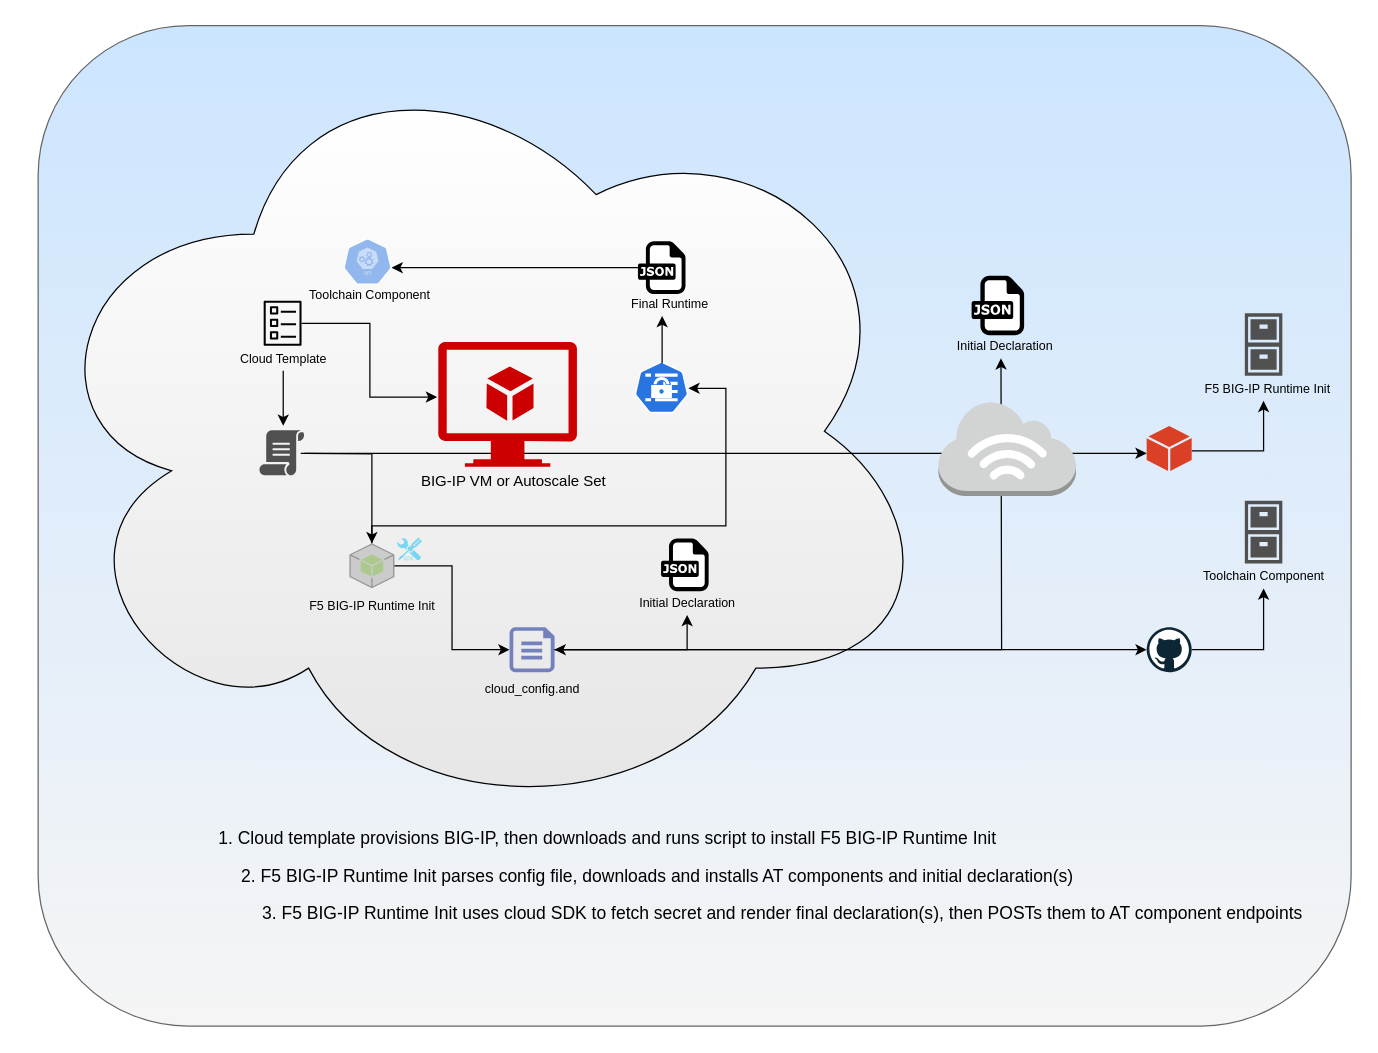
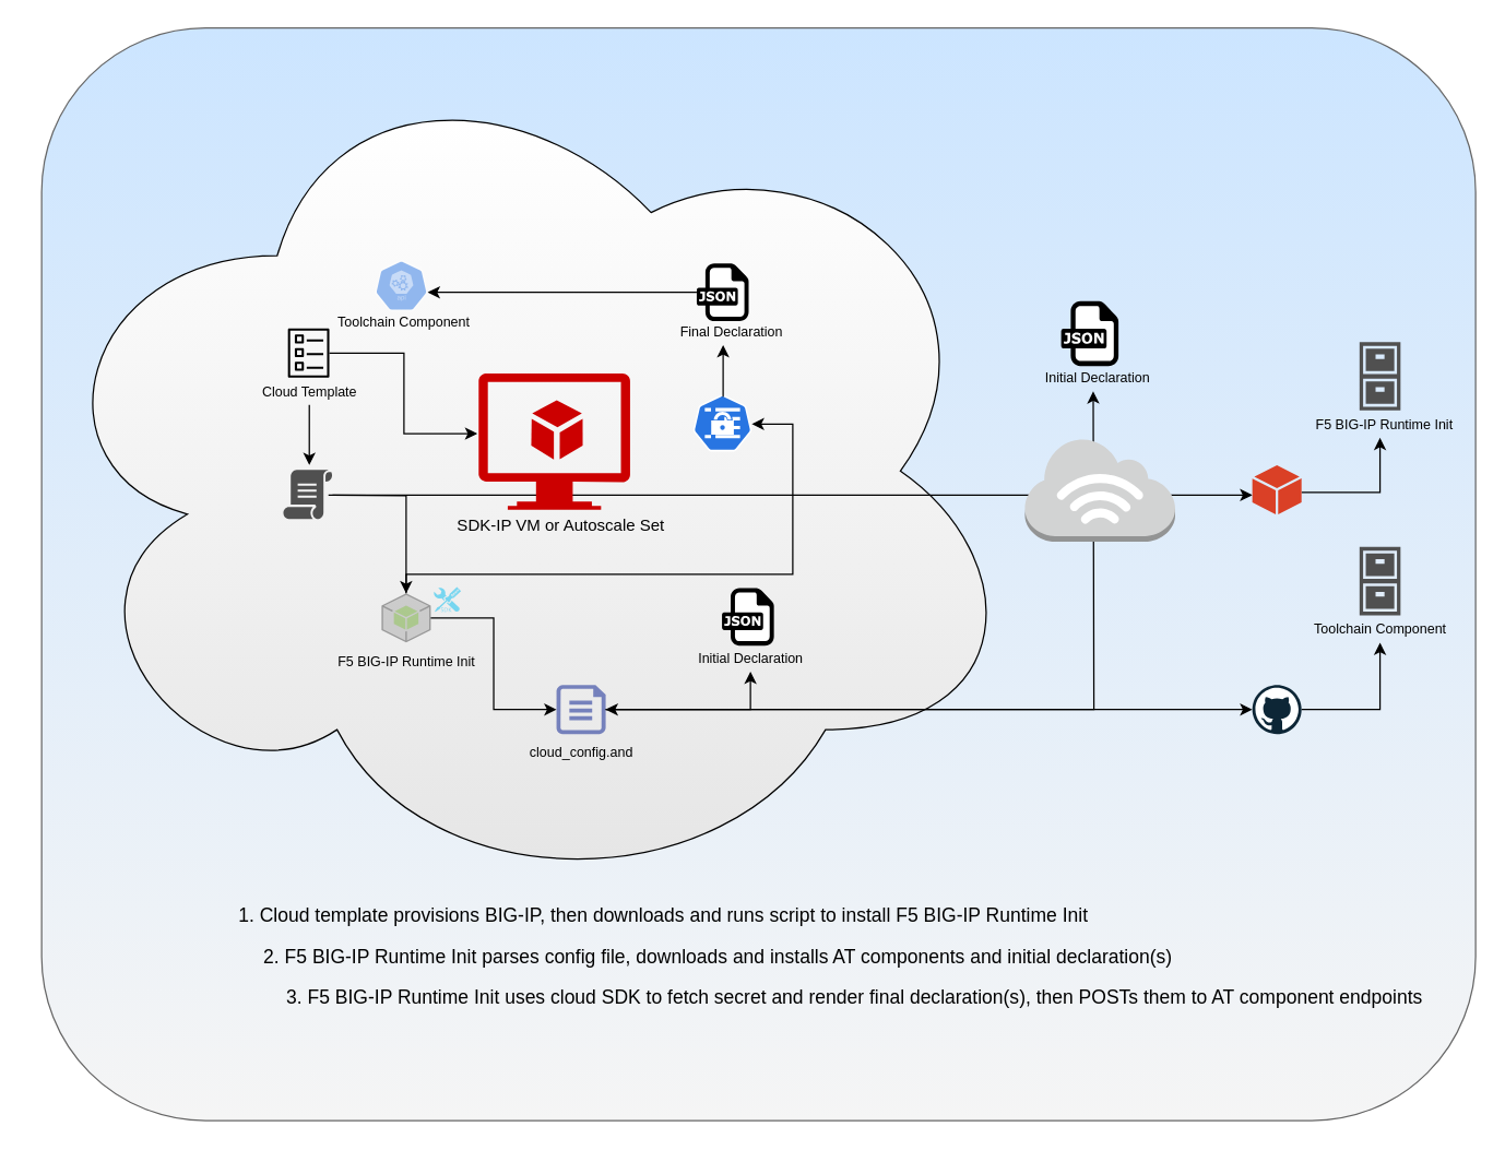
  <mxCell id="0" />
  <mxCell id="1" parent="0" />
  <mxCell id="2" value="&lt;font style=&quot;font-size: 10px&quot;&gt;Cloud SDK&lt;/font&gt;" style="whiteSpace=wrap;html=1;rounded=1;fillColor=#f5f5f5;strokeColor=#666666;fontColor=#333333;gradientColor=#CCE5FF;gradientDirection=north;" vertex="1" parent="1"><mxGeometry x="30" y="20" width="1050" height="800" as="geometry" /></mxCell>
  <mxCell id="3" value="" style="ellipse;shape=cloud;whiteSpace=wrap;html=1;gradientColor=#E6E6E6;gradientDirection=south;" vertex="1" parent="1"><mxGeometry x="20" y="28.82" width="730" height="631.18" as="geometry" /></mxCell>
  <mxCell id="4" value="" style="group" vertex="1" connectable="0" parent="1"><mxGeometry x="180" y="230" width="100" height="75.5" as="geometry" /></mxCell>
  <mxCell id="5" value="" style="outlineConnect=0;fontColor=#232F3E;gradientColor=none;fillColor=#000000;strokeColor=none;dashed=0;verticalLabelPosition=bottom;verticalAlign=top;align=center;html=1;fontSize=12;fontStyle=0;pointerEvents=1;shape=mxgraph.aws4.template;" vertex="1" parent="4"><mxGeometry x="27.5" y="10" width="36" height="36" as="geometry" /></mxCell>
  <mxCell id="6" value="&lt;font style=&quot;font-size: 10px&quot;&gt;Cloud Template&lt;/font&gt;" style="text;html=1;resizable=0;autosize=1;align=center;verticalAlign=middle;points=[];fillColor=none;strokeColor=none;rounded=0;opacity=50;" vertex="1" parent="4"><mxGeometry x="5.5" y="46" width="80" height="20" as="geometry" /></mxCell>
  <mxCell id="7" value="" style="group" vertex="1" connectable="0" parent="1"><mxGeometry x="190" y="333.56" width="70" height="69" as="geometry" /></mxCell>
  <mxCell id="8" value="" style="pointerEvents=1;shadow=0;dashed=0;html=1;strokeColor=none;fillColor=#505050;labelPosition=center;verticalLabelPosition=bottom;verticalAlign=top;outlineConnect=0;align=center;shape=mxgraph.office.concepts.script;" vertex="1" parent="7"><mxGeometry x="17" y="10" width="36" height="36" as="geometry" /></mxCell>
  <mxCell id="9" value="" style="group" vertex="1" connectable="0" parent="1"><mxGeometry x="370" y="490" width="110" height="70" as="geometry" /></mxCell>
  <mxCell id="10" value="" style="group" vertex="1" connectable="0" parent="9"><mxGeometry width="110" height="70" as="geometry" /></mxCell>
  <mxCell id="11" value="" style="pointerEvents=1;shadow=0;dashed=0;html=1;strokeColor=none;labelPosition=center;verticalLabelPosition=bottom;verticalAlign=top;align=center;fillColor=#00188D;shape=mxgraph.azure.file;rounded=1;opacity=50;" vertex="1" parent="10"><mxGeometry x="37" y="11" width="36" height="36" as="geometry" /></mxCell>
  <mxCell id="12" value="&lt;font style=&quot;font-size: 10px&quot;&gt;cloud_config.and&lt;/font&gt;" style="text;html=1;align=center;verticalAlign=middle;resizable=0;points=[];autosize=1;" vertex="1" parent="10"><mxGeometry x="5" y="50" width="100" height="20" as="geometry" /></mxCell>
  <mxCell id="13" value="" style="group" vertex="1" connectable="0" parent="1"><mxGeometry x="500" y="286.38" width="50" height="65.8" as="geometry" /></mxCell>
  <mxCell id="14" value="" style="group" vertex="1" connectable="0" parent="13"><mxGeometry width="50" height="65.8" as="geometry" /></mxCell>
  <mxCell id="15" value="" style="html=1;dashed=0;whitespace=wrap;fillColor=#2875E2;strokeColor=#ffffff;points=[[0.005,0.63,0],[0.1,0.2,0],[0.9,0.2,0],[0.5,0,0],[0.995,0.63,0],[0.72,0.99,0],[0.5,1,0],[0.28,0.99,0]];shape=mxgraph.kubernetes.icon;prIcon=secret" vertex="1" parent="14"><mxGeometry x="7" width="43" height="45.8" as="geometry" /></mxCell>
  <mxCell id="16" value="" style="group" vertex="1" connectable="0" parent="1"><mxGeometry x="239.997" y="190" width="110" height="55.003" as="geometry" /></mxCell>
  <mxCell id="17" value="" style="group" vertex="1" connectable="0" parent="16"><mxGeometry x="30.093" width="35" height="35" as="geometry" /></mxCell>
  <mxCell id="18" value="" style="group" vertex="1" connectable="0" parent="17"><mxGeometry width="28" height="28" as="geometry" /></mxCell>
  <mxCell id="19" value="" style="group" vertex="1" connectable="0" parent="18"><mxGeometry width="46.667" height="52.889" as="geometry" /></mxCell>
  <mxCell id="20" value="" style="html=1;dashed=0;whitespace=wrap;fillColor=#2875E2;strokeColor=#ffffff;points=[[0.005,0.63,0],[0.1,0.2,0],[0.9,0.2,0],[0.5,0,0],[0.995,0.63,0],[0.72,0.99,0],[0.5,1,0],[0.28,0.99,0]];shape=mxgraph.kubernetes.icon;prIcon=api;rounded=1;opacity=50;" vertex="1" parent="19"><mxGeometry x="3.889" width="38.889" height="37.333" as="geometry" /></mxCell>
  <mxCell id="21" value="&lt;span style=&quot;font-size: 10px&quot;&gt;Toolchain Component&lt;/span&gt;" style="text;html=1;align=center;verticalAlign=middle;resizable=0;points=[];autosize=1;" vertex="1" parent="16"><mxGeometry y="35.003" width="110" height="20" as="geometry" /></mxCell>
  <mxCell id="22" value="" style="group" vertex="1" connectable="0" parent="1"><mxGeometry x="250" y="415" width="106.91" height="78.743" as="geometry" /></mxCell>
  <mxCell id="23" value="" style="group" vertex="1" connectable="0" parent="22"><mxGeometry width="106.91" height="78.743" as="geometry" /></mxCell>
  <mxCell id="24" value="" style="group" vertex="1" connectable="0" parent="23"><mxGeometry width="106.91" height="78.743" as="geometry" /></mxCell>
  <mxCell id="25" value="" style="group" vertex="1" connectable="0" parent="24"><mxGeometry width="106.91" height="78.743" as="geometry" /></mxCell>
  <mxCell id="26" value="" style="group" vertex="1" connectable="0" parent="25"><mxGeometry width="106.91" height="78.743" as="geometry" /></mxCell>
  <mxCell id="27" value="" style="outlineConnect=0;dashed=0;verticalLabelPosition=bottom;verticalAlign=top;align=center;html=1;shape=mxgraph.aws3.android;fillColor=#8CC64F;gradientColor=none;rounded=1;opacity=50;" vertex="1" parent="26"><mxGeometry x="28.91" y="18.93" width="36" height="36" as="geometry" /></mxCell>
  <mxCell id="28" value="&lt;font style=&quot;font-size: 10px&quot;&gt;F5 BIG-IP Runtime Init&lt;/font&gt;" style="text;html=1;align=center;verticalAlign=middle;resizable=0;points=[];autosize=1;" vertex="1" parent="26"><mxGeometry x="-13.09" y="58.743" width="120" height="20" as="geometry" /></mxCell>
  <mxCell id="29" value="" style="verticalLabelPosition=bottom;html=1;verticalAlign=top;align=center;strokeColor=none;fillColor=#00BEF2;shape=mxgraph.azure.azure_sdk;rounded=1;opacity=50;" vertex="1" parent="22"><mxGeometry x="67" y="14.39" width="20.09" height="18.26" as="geometry" /></mxCell>
  <mxCell id="30" style="edgeStyle=orthogonalEdgeStyle;rounded=0;orthogonalLoop=1;jettySize=auto;html=1;entryX=-0.009;entryY=0.441;entryDx=0;entryDy=0;entryPerimeter=0;" edge="1" parent="1" source="5" target="44"><mxGeometry relative="1" as="geometry" /></mxCell>
  <mxCell id="31" style="edgeStyle=orthogonalEdgeStyle;rounded=0;orthogonalLoop=1;jettySize=auto;html=1;" edge="1" parent="1" target="27"><mxGeometry relative="1" as="geometry"><mxPoint x="243" y="362" as="sourcePoint" /></mxGeometry></mxCell>
  <mxCell id="32" style="edgeStyle=orthogonalEdgeStyle;rounded=0;orthogonalLoop=1;jettySize=auto;html=1;entryX=0;entryY=0.5;entryDx=0;entryDy=0;entryPerimeter=0;" edge="1" parent="1" source="27" target="11"><mxGeometry relative="1" as="geometry" /></mxCell>
  <mxCell id="33" style="edgeStyle=orthogonalEdgeStyle;rounded=0;orthogonalLoop=1;jettySize=auto;html=1;" edge="1" parent="1" source="77" target="75"><mxGeometry relative="1" as="geometry"><mxPoint x="1010" y="480" as="targetPoint" /></mxGeometry></mxCell>
  <mxCell id="34" style="edgeStyle=orthogonalEdgeStyle;rounded=0;orthogonalLoop=1;jettySize=auto;html=1;startArrow=classic;startFill=1;" edge="1" parent="1" source="11"><mxGeometry relative="1" as="geometry"><mxPoint x="800" y="286" as="targetPoint" /></mxGeometry></mxCell>
  <mxCell id="35" style="edgeStyle=orthogonalEdgeStyle;rounded=0;orthogonalLoop=1;jettySize=auto;html=1;" edge="1" parent="1" source="11" target="61"><mxGeometry relative="1" as="geometry" /></mxCell>
  <mxCell id="36" style="edgeStyle=orthogonalEdgeStyle;rounded=0;orthogonalLoop=1;jettySize=auto;html=1;entryX=1;entryY=0.516;entryDx=0;entryDy=0;entryPerimeter=0;" edge="1" parent="1" source="27" target="15"><mxGeometry relative="1" as="geometry"><mxPoint x="580" y="330" as="targetPoint" /><Array as="points"><mxPoint x="297" y="420" /><mxPoint x="580" y="420" /><mxPoint x="580" y="310" /></Array></mxGeometry></mxCell>
  <mxCell id="37" style="edgeStyle=orthogonalEdgeStyle;rounded=0;orthogonalLoop=1;jettySize=auto;html=1;" edge="1" parent="1" target="56"><mxGeometry relative="1" as="geometry"><mxPoint x="529" y="290" as="sourcePoint" /><Array as="points"><mxPoint x="529" y="252" /></Array></mxGeometry></mxCell>
  <mxCell id="38" style="edgeStyle=orthogonalEdgeStyle;rounded=0;orthogonalLoop=1;jettySize=auto;html=1;entryX=0.995;entryY=0.63;entryDx=0;entryDy=0;entryPerimeter=0;" edge="1" parent="1" source="55" target="20"><mxGeometry relative="1" as="geometry" /></mxCell>
  <mxCell id="39" style="edgeStyle=orthogonalEdgeStyle;rounded=0;orthogonalLoop=1;jettySize=auto;html=1;" edge="1" parent="1"><mxGeometry relative="1" as="geometry"><mxPoint x="226" y="296" as="sourcePoint" /><mxPoint x="226" y="340" as="targetPoint" /></mxGeometry></mxCell>
  <mxCell id="40" style="edgeStyle=orthogonalEdgeStyle;rounded=0;orthogonalLoop=1;jettySize=auto;html=1;" edge="1" parent="1" source="11" target="77"><mxGeometry relative="1" as="geometry"><mxPoint x="443" y="519" as="sourcePoint" /><mxPoint x="1010" y="470" as="targetPoint" /></mxGeometry></mxCell>
  <mxCell id="41" style="edgeStyle=orthogonalEdgeStyle;rounded=0;orthogonalLoop=1;jettySize=auto;html=1;" edge="1" parent="1" source="79"><mxGeometry relative="1" as="geometry"><mxPoint x="1010" y="320" as="targetPoint" /><Array as="points"><mxPoint x="1010" y="360" /></Array></mxGeometry></mxCell>
  <mxCell id="42" style="edgeStyle=orthogonalEdgeStyle;rounded=0;orthogonalLoop=1;jettySize=auto;html=1;" edge="1" parent="1" target="79"><mxGeometry relative="1" as="geometry"><mxPoint x="240" y="362" as="sourcePoint" /><mxPoint x="1010" y="320" as="targetPoint" /><Array as="points"><mxPoint x="710" y="362" /><mxPoint x="710" y="362" /></Array></mxGeometry></mxCell>
  <mxCell id="43" value="" style="group" vertex="1" connectable="0" parent="1"><mxGeometry x="350" y="273" width="139.998" height="121.63" as="geometry" /></mxCell>
  <mxCell id="44" value="" style="aspect=fixed;pointerEvents=1;shadow=0;dashed=0;html=1;strokeColor=none;labelPosition=center;verticalLabelPosition=bottom;verticalAlign=top;align=center;fillColor=#CC0000;shape=mxgraph.azure.virtual_machine_feature" vertex="1" parent="43"><mxGeometry width="110.884" height="99.792" as="geometry" /></mxCell>
- <mxCell id="45" value="BIG-IP VM or Autoscale Set" style="text;html=1;align=center;verticalAlign=middle;resizable=0;points=[];autosize=1;" vertex="1" parent="43"><mxGeometry x="-20.002" y="101.627" width="160" height="20" as="geometry" /></mxCell>
+ <mxCell id="45" value="SDK-IP VM or Autoscale Set" style="text;html=1;align=center;verticalAlign=middle;resizable=0;points=[];autosize=1;" vertex="1" parent="43"><mxGeometry x="-20.002" y="101.627" width="160" height="20" as="geometry" /></mxCell>
  <mxCell id="46" value="" style="group" vertex="1" connectable="0" parent="1"><mxGeometry x="750" y="320" width="110" height="96.13" as="geometry" /></mxCell>
  <mxCell id="47" value="" style="outlineConnect=0;dashed=0;verticalLabelPosition=bottom;verticalAlign=top;align=center;html=1;shape=mxgraph.aws3.internet_3;fillColor=#D2D3D3;gradientColor=none;" vertex="1" parent="46"><mxGeometry width="110" height="76.13" as="geometry" /></mxCell>
  <mxCell id="48" value="&lt;font style=&quot;font-size: 14px&quot;&gt;1. Cloud template provisions BIG-IP, then downloads and runs script to install F5 BIG-IP Runtime Init&lt;/font&gt;" style="text;html=1;resizable=0;autosize=1;align=center;verticalAlign=middle;points=[];fillColor=none;strokeColor=none;rounded=0;" vertex="1" parent="1"><mxGeometry x="165" y="660" width="640" height="20" as="geometry" /></mxCell>
  <mxCell id="49" value="&lt;font style=&quot;font-size: 14px&quot;&gt;2. F5 BIG-IP Runtime Init parses config file, downloads and installs AT components and initial declaration(s)&lt;/font&gt;" style="text;html=1;resizable=0;autosize=1;align=center;verticalAlign=middle;points=[];fillColor=none;strokeColor=none;rounded=0;" vertex="1" parent="1"><mxGeometry x="185" y="690" width="680" height="20" as="geometry" /></mxCell>
  <mxCell id="50" value="&lt;font style=&quot;font-size: 14px&quot;&gt;3. F5 BIG-IP Runtime Init uses cloud SDK to fetch secret and render final declaration(s), then POSTs them to AT component endpoints&lt;/font&gt;" style="text;html=1;resizable=0;autosize=1;align=center;verticalAlign=middle;points=[];fillColor=none;strokeColor=none;rounded=0;" vertex="1" parent="1"><mxGeometry x="200" y="720" width="850" height="20" as="geometry" /></mxCell>
  <mxCell id="51" value="" style="group" vertex="1" connectable="0" parent="1"><mxGeometry x="490" y="208.74" width="99.88" height="70" as="geometry" /></mxCell>
  <mxCell id="52" value="" style="group" vertex="1" connectable="0" parent="51"><mxGeometry x="22.88" width="77" height="70" as="geometry" /></mxCell>
  <mxCell id="53" value="" style="group" vertex="1" connectable="0" parent="52"><mxGeometry x="-11.38" y="-16.38" width="77" height="60" as="geometry" /></mxCell>
  <mxCell id="54" value="" style="group" vertex="1" connectable="0" parent="53"><mxGeometry width="77" height="60" as="geometry" /></mxCell>
  <mxCell id="55" value="" style="dashed=0;outlineConnect=0;html=1;align=center;labelPosition=center;verticalLabelPosition=bottom;verticalAlign=top;shape=mxgraph.weblogos.json" vertex="1" parent="54"><mxGeometry x="8.153" width="38.047" height="42.215" as="geometry" /></mxCell>
- <mxCell id="56" value="&lt;font style=&quot;font-size: 10px&quot;&gt;Final Runtime&lt;/font&gt;" style="text;html=1;align=center;verticalAlign=middle;resizable=0;points=[];autosize=1;" vertex="1" parent="51"><mxGeometry y="23.374" width="90" height="20" as="geometry" /></mxCell>
+ <mxCell id="56" value="&lt;font style=&quot;font-size: 10px&quot;&gt;Final Declaration&lt;/font&gt;" style="text;html=1;align=center;verticalAlign=middle;resizable=0;points=[];autosize=1;" vertex="1" parent="51"><mxGeometry y="23.374" width="90" height="20" as="geometry" /></mxCell>
  <mxCell id="57" value="" style="group" vertex="1" connectable="0" parent="1"><mxGeometry x="504" y="430" width="93" height="61.204" as="geometry" /></mxCell>
  <mxCell id="58" value="" style="group" vertex="1" connectable="0" parent="57"><mxGeometry width="93" height="61.204" as="geometry" /></mxCell>
  <mxCell id="59" value="" style="group" vertex="1" connectable="0" parent="58"><mxGeometry x="16" width="77" height="60" as="geometry" /></mxCell>
  <mxCell id="60" value="" style="dashed=0;outlineConnect=0;html=1;align=center;labelPosition=center;verticalLabelPosition=bottom;verticalAlign=top;shape=mxgraph.weblogos.json" vertex="1" parent="59"><mxGeometry x="8.153" width="38.047" height="42.215" as="geometry" /></mxCell>
  <mxCell id="61" value="&lt;font style=&quot;font-size: 10px&quot;&gt;Initial Declaration&lt;/font&gt;" style="text;html=1;align=center;verticalAlign=middle;resizable=0;points=[];autosize=1;" vertex="1" parent="58"><mxGeometry y="41.204" width="90" height="20" as="geometry" /></mxCell>
  <mxCell id="62" value="" style="group" vertex="1" connectable="0" parent="1"><mxGeometry x="758.25" y="220" width="94.25" height="67.474" as="geometry" /></mxCell>
  <mxCell id="63" value="" style="group" vertex="1" connectable="0" parent="62"><mxGeometry x="9.25" width="85" height="67.474" as="geometry" /></mxCell>
  <mxCell id="64" value="" style="group" vertex="1" connectable="0" parent="63"><mxGeometry width="85" height="67.474" as="geometry" /></mxCell>
  <mxCell id="65" value="" style="group" vertex="1" connectable="0" parent="64"><mxGeometry width="85" height="67.474" as="geometry" /></mxCell>
  <mxCell id="66" value="" style="group" vertex="1" connectable="0" parent="65"><mxGeometry width="85" height="67.474" as="geometry" /></mxCell>
  <mxCell id="67" value="" style="dashed=0;outlineConnect=0;html=1;align=center;labelPosition=center;verticalLabelPosition=bottom;verticalAlign=top;shape=mxgraph.weblogos.json" vertex="1" parent="66"><mxGeometry x="9" width="42" height="47.474" as="geometry" /></mxCell>
  <mxCell id="68" value="&lt;font style=&quot;font-size: 10px&quot;&gt;Initial Declaration&lt;/font&gt;" style="text;html=1;align=center;verticalAlign=middle;resizable=0;points=[];autosize=1;" vertex="1" parent="62"><mxGeometry y="46.384" width="90" height="20" as="geometry" /></mxCell>
  <mxCell id="69" value="" style="group" vertex="1" connectable="0" parent="1"><mxGeometry x="952.5" y="250" width="120" height="70" as="geometry" /></mxCell>
  <mxCell id="70" value="" style="pointerEvents=1;shadow=0;dashed=0;html=1;strokeColor=none;fillColor=#505050;labelPosition=center;verticalLabelPosition=bottom;verticalAlign=top;outlineConnect=0;align=center;shape=mxgraph.office.concepts.archive;" vertex="1" parent="69"><mxGeometry x="42.5" width="30" height="50" as="geometry" /></mxCell>
  <mxCell id="71" value="&lt;font style=&quot;font-size: 10px&quot;&gt;F5 BIG-IP Runtime Init&lt;/font&gt;" style="text;html=1;resizable=0;autosize=1;align=center;verticalAlign=middle;points=[];fillColor=none;strokeColor=none;rounded=0;opacity=50;" vertex="1" parent="69"><mxGeometry y="50" width="120" height="20" as="geometry" /></mxCell>
  <mxCell id="72" value="" style="group" vertex="1" connectable="0" parent="1"><mxGeometry x="995" y="400" width="70" height="75" as="geometry" /></mxCell>
  <mxCell id="73" value="" style="group" vertex="1" connectable="0" parent="72"><mxGeometry width="70" height="75" as="geometry" /></mxCell>
  <mxCell id="74" value="" style="pointerEvents=1;shadow=0;dashed=0;html=1;strokeColor=none;fillColor=#505050;labelPosition=center;verticalLabelPosition=bottom;verticalAlign=top;outlineConnect=0;align=center;shape=mxgraph.office.concepts.archive;" vertex="1" parent="73"><mxGeometry width="30" height="50" as="geometry" /></mxCell>
  <mxCell id="75" value="&lt;font style=&quot;font-size: 10px&quot;&gt;Toolchain Component&lt;/font&gt;" style="text;html=1;resizable=0;autosize=1;align=center;verticalAlign=middle;points=[];fillColor=none;strokeColor=none;rounded=0;opacity=50;" vertex="1" parent="73"><mxGeometry x="-40" y="50" width="110" height="20" as="geometry" /></mxCell>
  <mxCell id="76" value="" style="group" vertex="1" connectable="0" parent="1"><mxGeometry x="914.5" y="501" width="40" height="59" as="geometry" /></mxCell>
  <mxCell id="77" value="" style="dashed=0;outlineConnect=0;html=1;align=center;labelPosition=center;verticalLabelPosition=bottom;verticalAlign=top;shape=mxgraph.weblogos.github;rounded=1;fillColor=#000000;" vertex="1" parent="76"><mxGeometry x="2" width="36" height="36" as="geometry" /></mxCell>
  <mxCell id="78" value="" style="group" vertex="1" connectable="0" parent="1"><mxGeometry x="914.5" y="340.07" width="40" height="56" as="geometry" /></mxCell>
  <mxCell id="79" value="" style="pointerEvents=1;shadow=0;dashed=0;html=1;strokeColor=none;labelPosition=center;verticalLabelPosition=bottom;verticalAlign=top;outlineConnect=0;align=center;shape=mxgraph.office.concepts.node_generic;fillColor=#DA4026;rounded=1;" vertex="1" parent="78"><mxGeometry x="2" width="36" height="36" as="geometry" /></mxCell>
